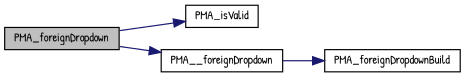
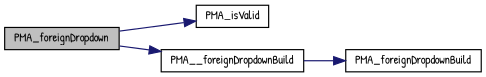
  digraph {
    fontname="Patrick Hand"
    rankdir=LR
    node [color=black fillcolor=white fontname="Patrick Hand" fontsize=10 shape=record style=filled]
    edge [color=midnightblue fontname="Patrick Hand" fontsize=10 labelfontname=Helvetica labelfontsize=10 style=solid]
    n1 [fillcolor=grey75 fontcolor=black height=0.2 label=PMA_foreignDropdown width=0.4]
    n2 [height=0.2 label=PMA_isValid width=0.4]
-   n3 [height=0.2 label=PMA__foreignDropdown width=0.4]
+   n3 [height=0.2 label=PMA__foreignDropdownBuild width=0.4]
    n4 [height=0.2 label=PMA_foreignDropdownBuild width=0.4]
    n1 -> n2
    n1 -> n3
    n3 -> n4
  }
